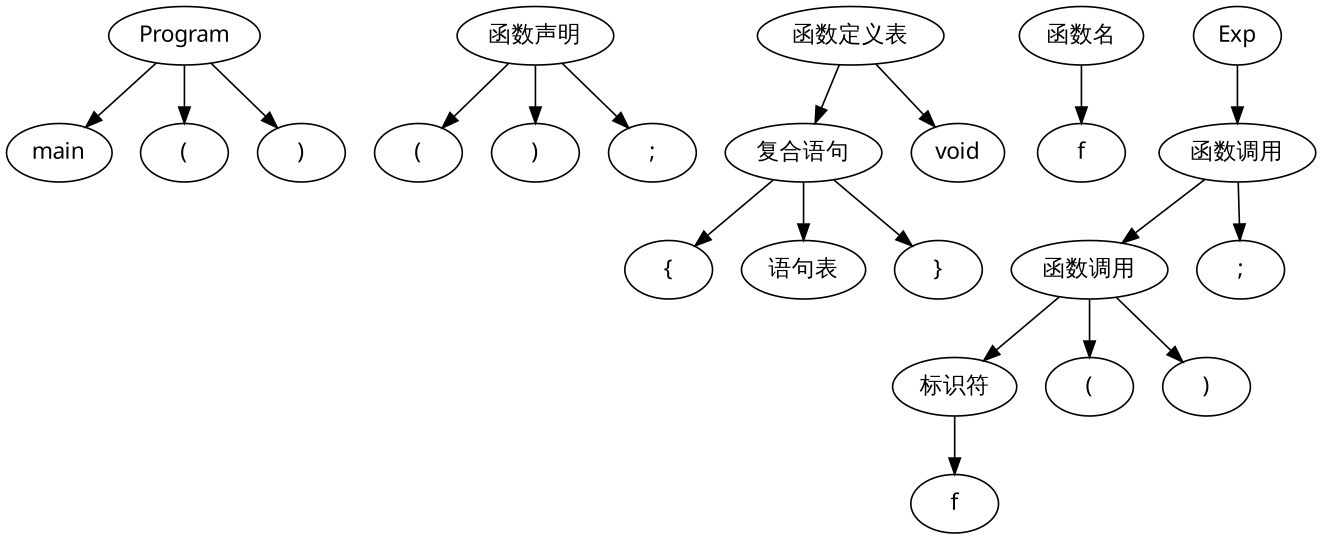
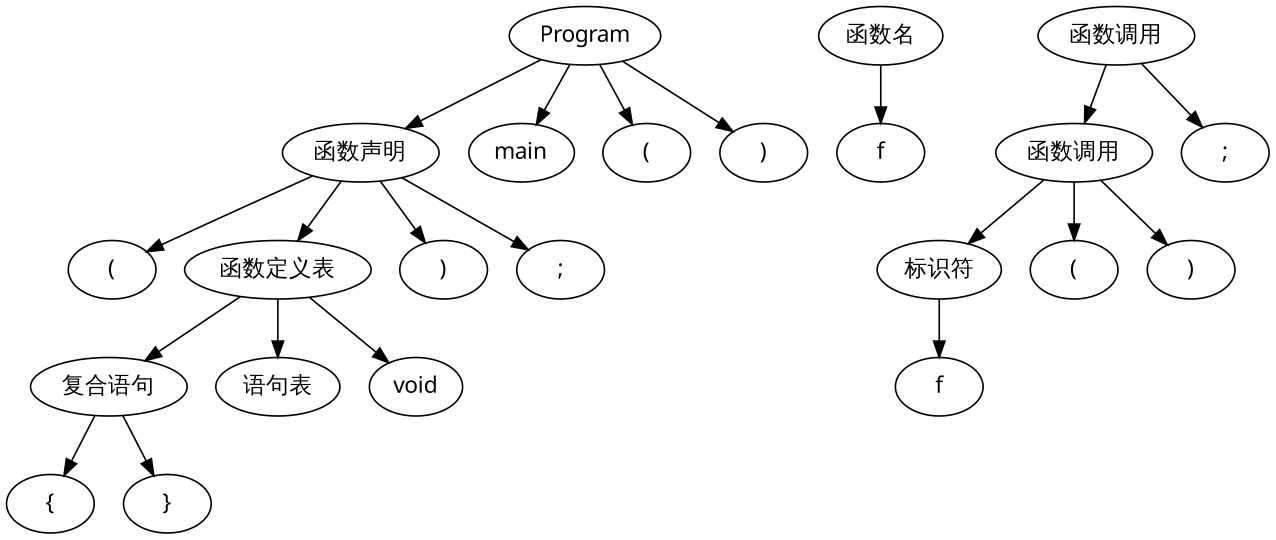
  digraph {
    node [fontname="Microsoft YaHei"]
    n1 [label=Program]
    n2 [label="函数声明"]
    n3 [label=main]
    n4 [label="("]
    n5 [label=")"]
    n6 [label="("]
    n7 [label="函数定义表"]
    n8 [label=")"]
    n9 [label=";"]
    n10 [label="复合语句"]
    n11 [label="{"]
    n12 [label="语句表"]
    n13 [label="}"]
    n14 [label=void]
    n15 [label="函数名"]
    n16 [label=f]
-   n17 [label=Exp]
    n18 [label="函数调用"]
    n19 [label="函数调用"]
    n20 [label=";"]
    n21 [label="标识符"]
    n22 [label="("]
    n23 [label=")"]
    n24 [label=f]
+   n1 -> n2
    n1 -> n3
    n1 -> n4
    n1 -> n5
    n2 -> n6
+   n2 -> n7
    n2 -> n8
    n2 -> n9
    n7 -> n10
    n7 -> n14
    n10 -> n11
-   n10 -> n12
+   n7 -> n12
    n10 -> n13
    n15 -> n16
-   n17 -> n18
    n18 -> n19
    n18 -> n20
    n19 -> n21
    n19 -> n22
    n19 -> n23
    n21 -> n24
  }
